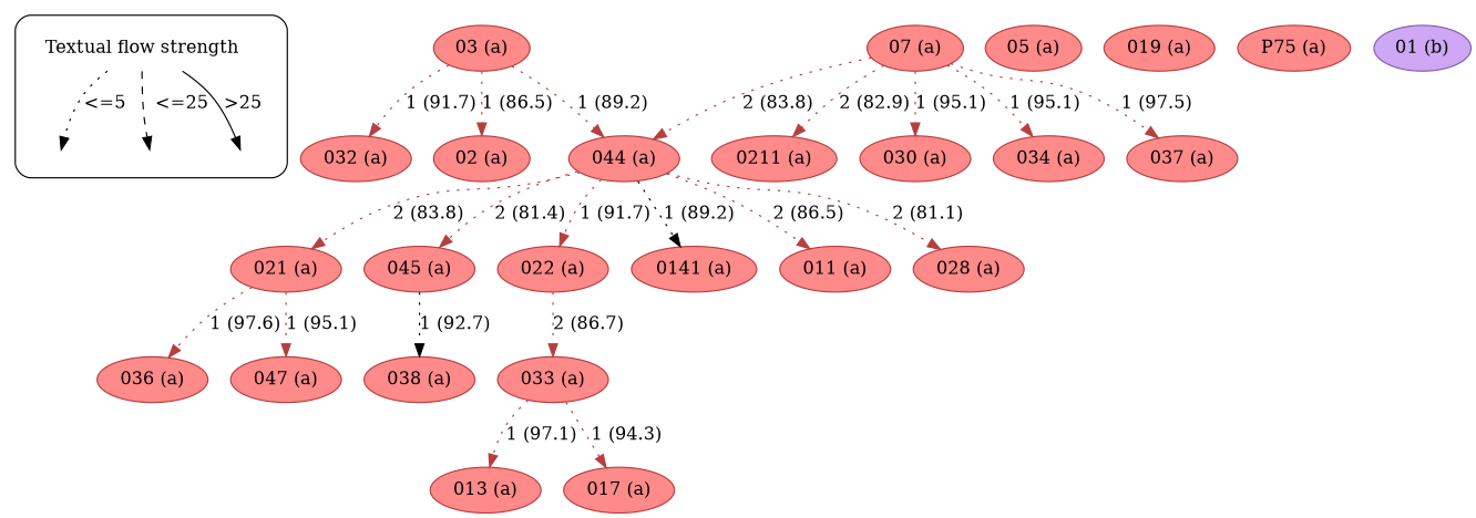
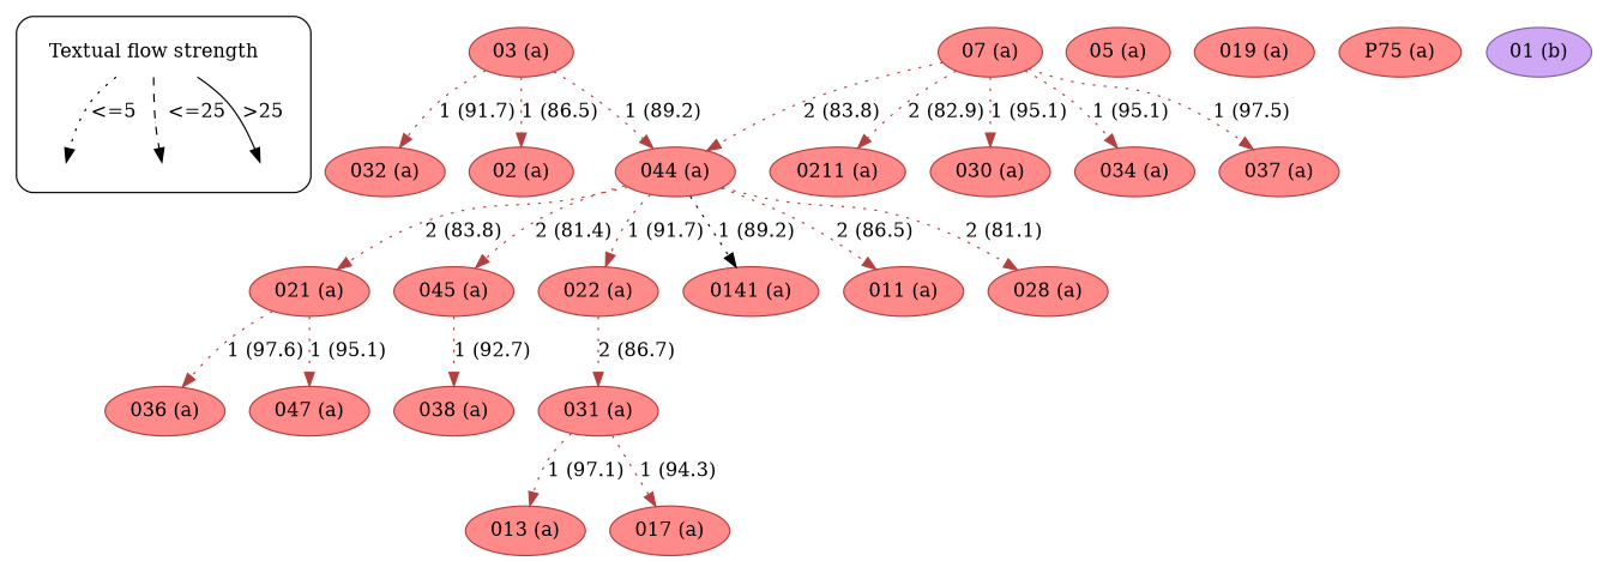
  strict digraph {
    node [style=filled color="#b43f3f" fillcolor="#FF8A8A"]
    edge [style=dotted color="#b43f3f"]
    n1 [label="Textual flow strength" shape=plaintext style="" color="" fillcolor=""]
    leg_e1 [fixedsize=True height=0.2 style=invis color="" fillcolor=""]
    leg_e2 [fixedsize=True height=0.2 style=invis color="" fillcolor=""]
    leg_e3 [fixedsize=True height=0.2 style=invis color="" fillcolor=""]
    n5 [label="021 (a)"]
    n6 [label="036 (a)"]
    n7 [label="047 (a)"]
    n8 [label="03 (a)"]
    n9 [label="032 (a)"]
    n10 [label="044 (a)"]
    n11 [label="02 (a)"]
    n12 [label="045 (a)"]
    n13 [label="022 (a)"]
    n14 [label="0141 (a)"]
    n15 [label="011 (a)"]
    n16 [label="028 (a)"]
    n17 [label="07 (a)"]
    n18 [label="034 (a)"]
    n19 [label="037 (a)"]
    n20 [label="0211 (a)"]
    n21 [label="030 (a)"]
    n22 [label="038 (a)"]
-   n23 [label="033 (a)"]
+   n23 [label="031 (a)"]
    n24 [label="013 (a)"]
    n25 [label="017 (a)"]
    n26 [label="05 (a)"]
    n27 [label="019 (a)"]
    n28 [label="P75 (a)"]
    n29 [color="#835da9" fillcolor="#CEA8F4" label="01 (b)"]
    subgraph cluster_1 {
      style=rounded
      n1
      leg_e1
      leg_e2
      leg_e3
    }
    n1 -> leg_e1 [label="<=5  " color=""]
    n1 -> leg_e2 [label="  <=25" style=dashed color=""]
    n1 -> leg_e3 [label=">25" style=solid color=""]
    n5 -> n6 [label="1 (97.6)"]
    n5 -> n7 [label="1 (95.1)"]
    n8 -> n9 [label="1 (91.7)"]
    n8 -> n10 [label="1 (89.2)"]
    n8 -> n11 [label="1 (86.5)"]
    n10 -> n5 [label="2 (83.8)"]
    n10 -> n12 [label="2 (81.4)"]
    n10 -> n13 [label="1 (91.7)"]
    n10 -> n14 [color=black label="1 (89.2)"]
    n10 -> n15 [label="2 (86.5)"]
    n10 -> n16 [label="2 (81.1)"]
-   n12 -> n22 [color=black label="1 (92.7)"]
+   n12 -> n22 [label="1 (92.7)"]
    n13 -> n23 [label="2 (86.7)"]
    n17 -> n10 [label="2 (83.8)"]
    n17 -> n18 [label="1 (95.1)"]
    n17 -> n19 [label="1 (97.5)"]
    n17 -> n20 [label="2 (82.9)"]
    n17 -> n21 [label="1 (95.1)"]
    n23 -> n24 [label="1 (97.1)"]
    n23 -> n25 [label="1 (94.3)"]
  }
